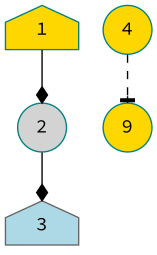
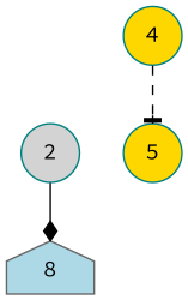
  digraph {
    fontname="Source Code Pro"
    node [color=teal fillcolor=gold fontname="Source Code Pro" shape=circle style=filled]
    edge [arrowhead=diamond fontname="Source Code Pro" style=solid]
-   1 [shape=house]
    2 [fillcolor=lightgrey]
-   3 [color=gray40 fillcolor=lightblue shape=house]
+   3 [color=gray40 fillcolor=lightblue shape=house label=8]
    4
-   5 [label=9]
-   1 -> 2
+   5
    2 -> 3
    4 -> 5 [arrowhead=tee style=dashed]
  }
